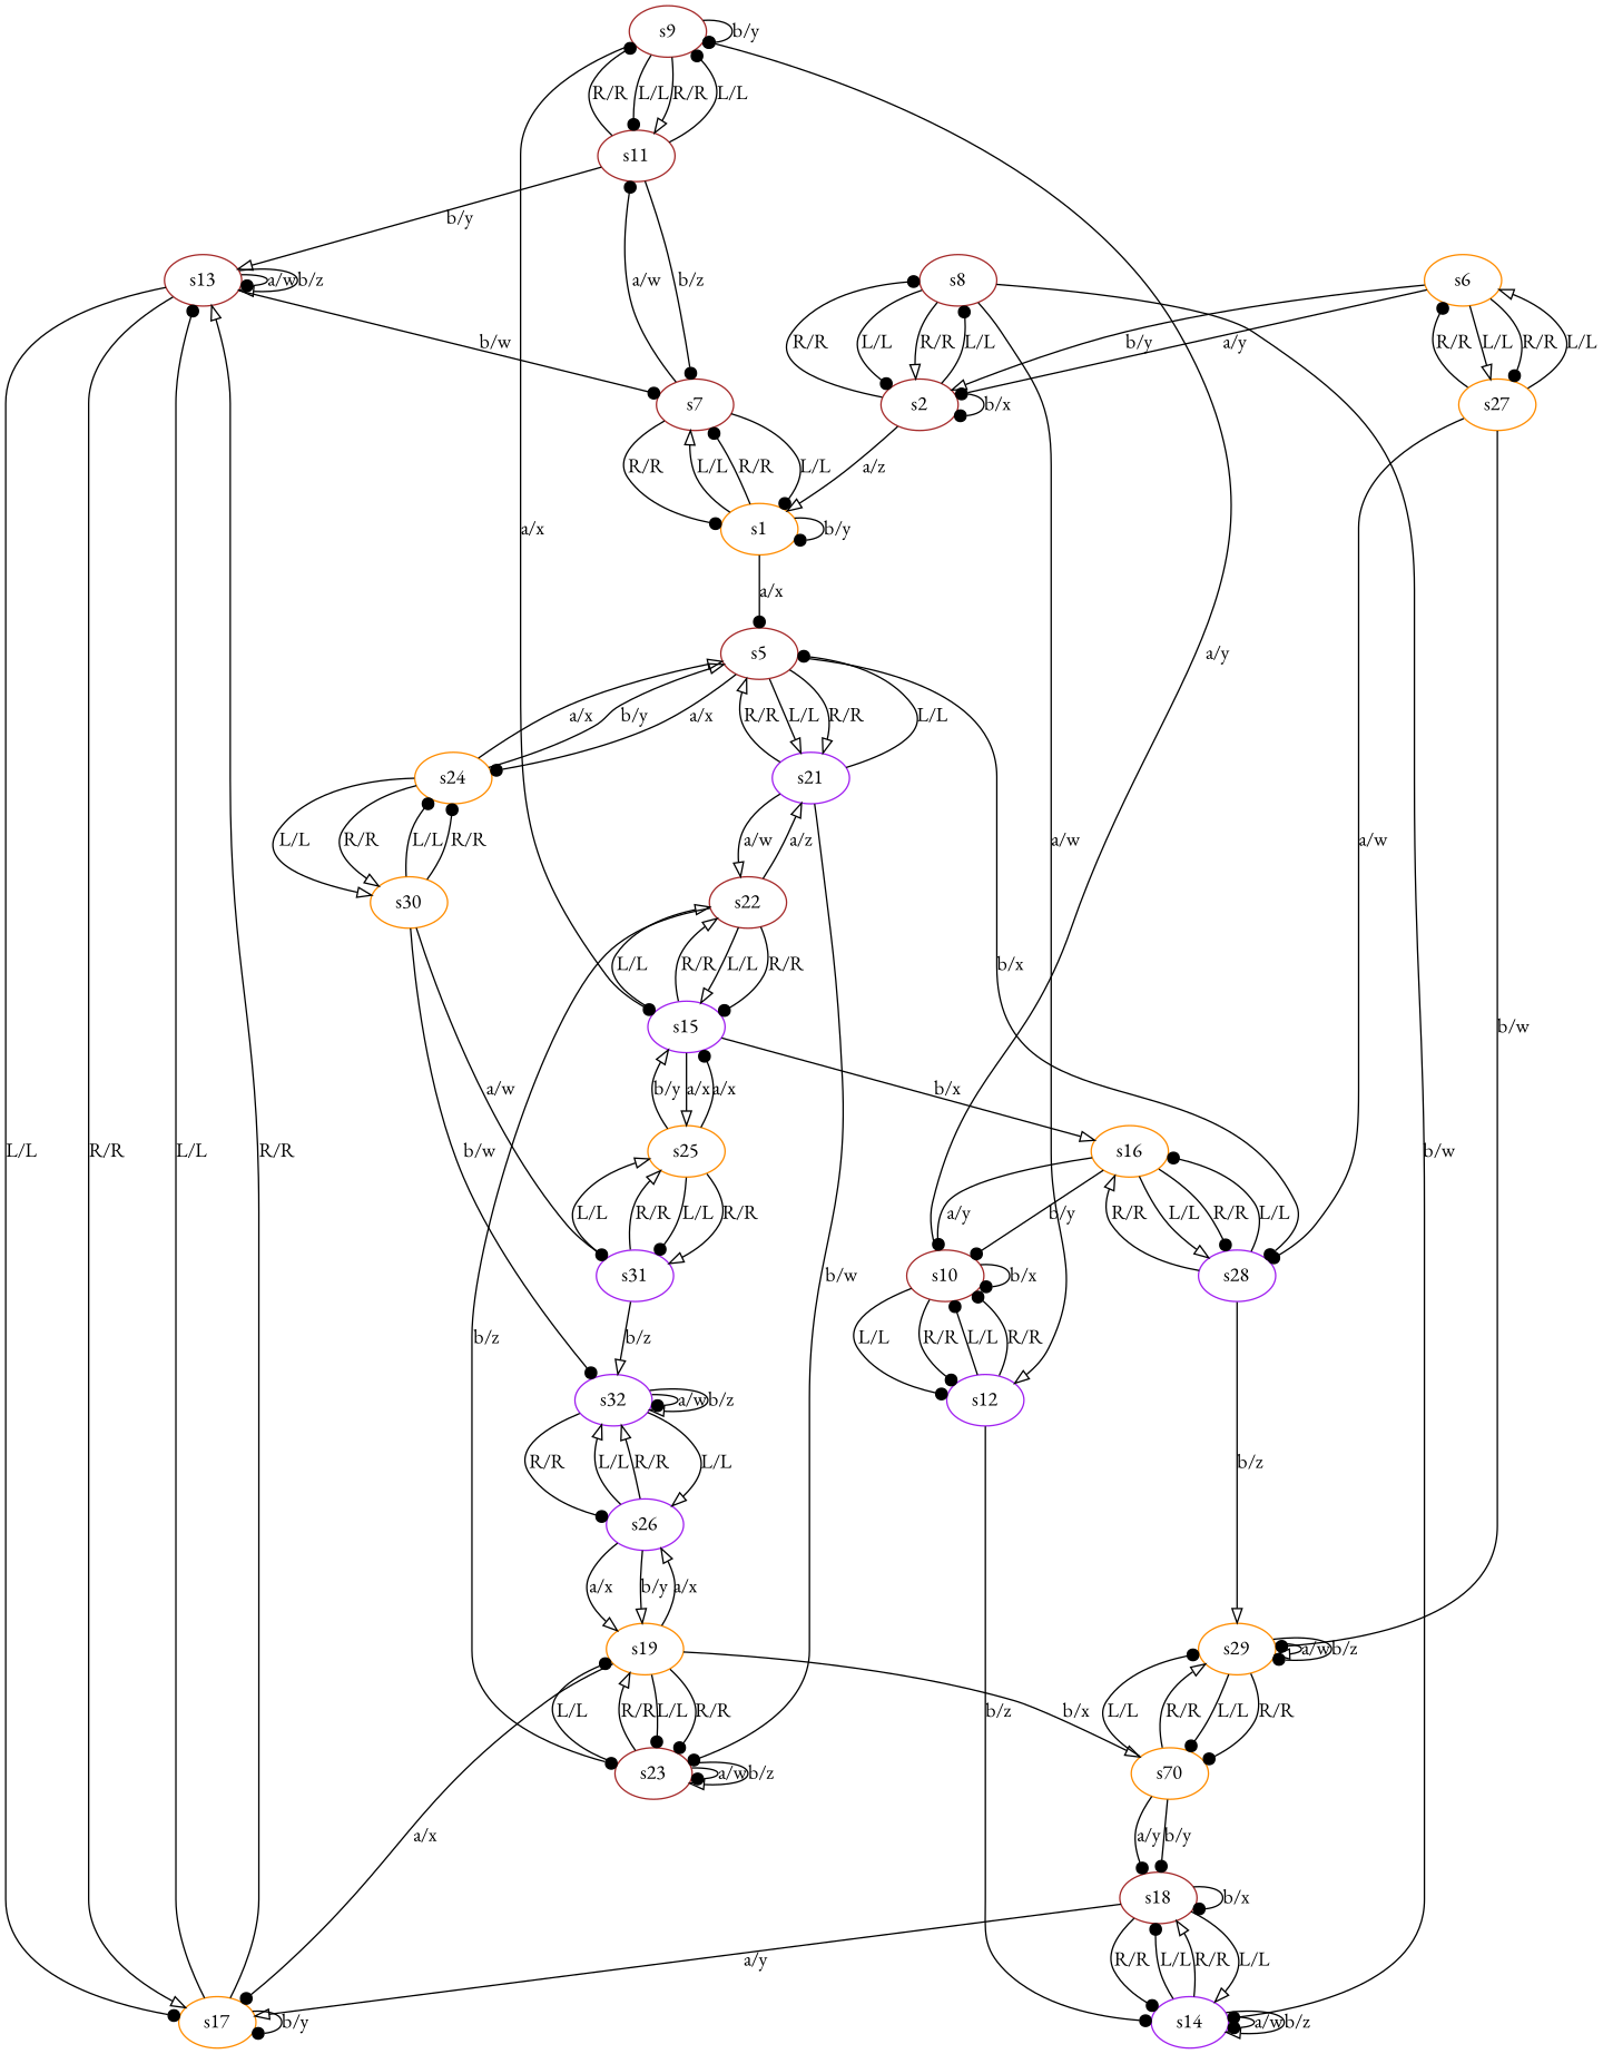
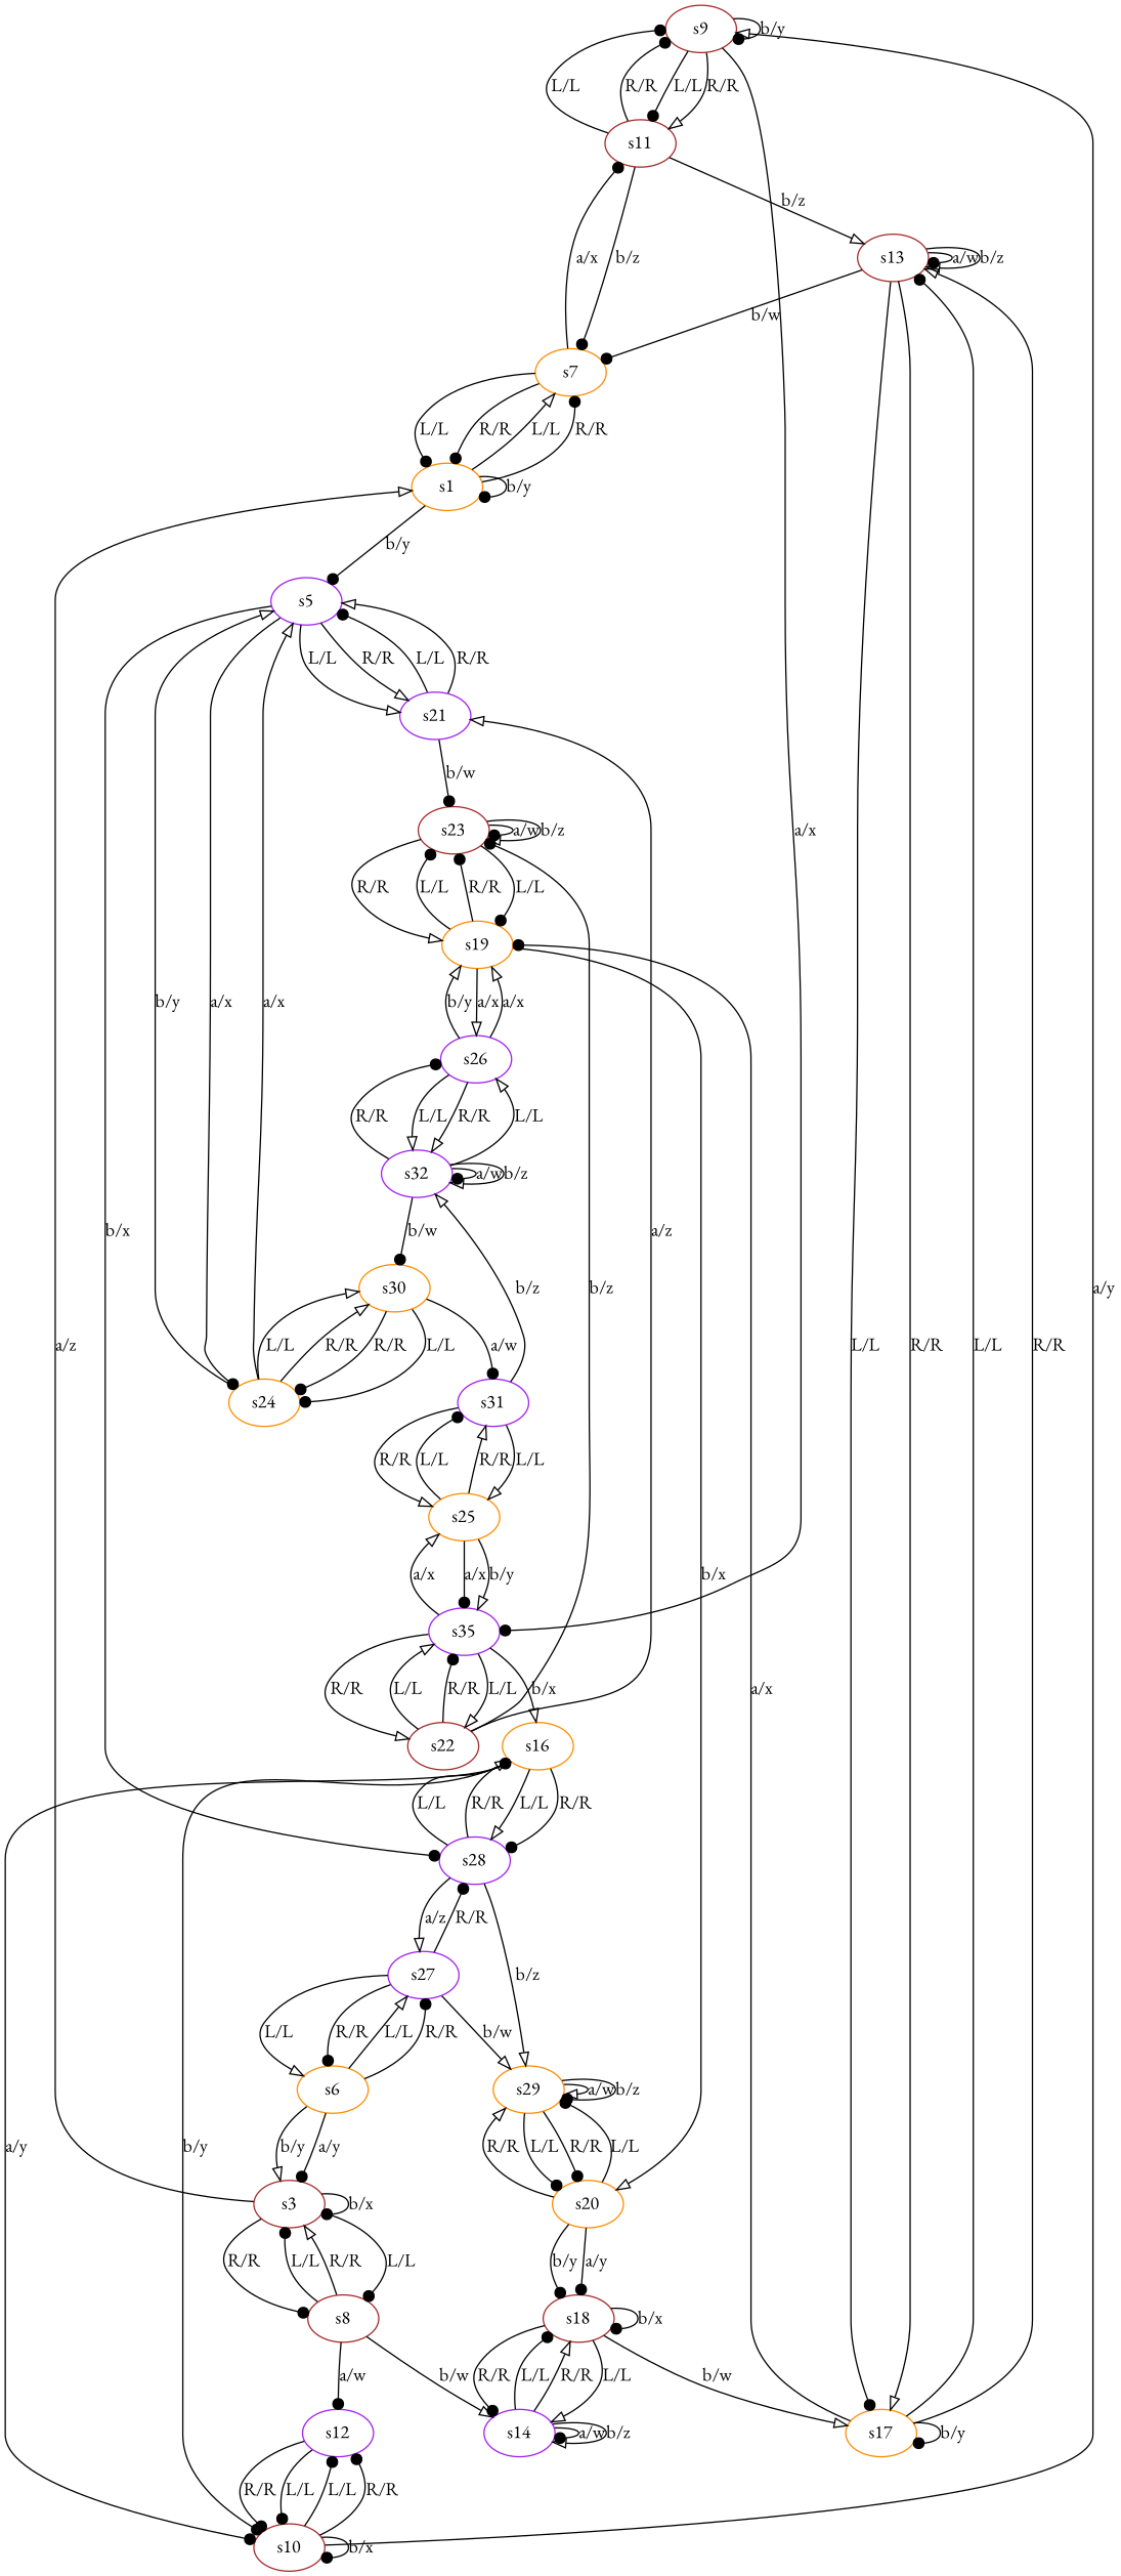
  digraph {
    fontname="EB Garamond"
    node [color=brown fontname="EB Garamond"]
    edge [arrowhead=dot fontname="EB Garamond"]
    s9
    s11
-   s15 [color=purple]
-   s7
+   s15 [color=purple label=s35]
+   s7 [color=darkorange]
    s13
    s22
    s25 [color=darkorange]
    s16 [color=darkorange]
    s1 [color=darkorange]
    s17 [color=darkorange]
    s21 [color=purple]
    s23
    s31 [color=purple]
    s28 [color=purple]
    s10
-   s5
+   s5 [color=purple]
    s24 [color=darkorange]
    s30 [color=darkorange]
    s6 [color=darkorange]
-   s2
-   s27 [color=darkorange]
+   s2 [label=s3]
+   s27 [color=purple]
    s8
    s12 [color=purple]
    s14 [color=purple]
    s18
    s19 [color=darkorange]
    s32 [color=purple]
    s29 [color=darkorange]
-   s20 [color=darkorange label=s70]
+   s20 [color=darkorange]
    s26 [color=purple]
    s9 -> s9 [label="b/y"]
    s9 -> s11 [label="L/L"]
    s9 -> s11 [arrowhead=onormal label="R/R"]
    s9 -> s15 [label="a/x"]
    s11 -> s9 [label="L/L"]
    s11 -> s9 [label="R/R"]
    s11 -> s7 [label="b/z"]
-   s11 -> s13 [arrowhead=onormal label="b/y"]
+   s11 -> s13 [arrowhead=onormal label="b/z"]
    s15 -> s22 [arrowhead=onormal label="L/L"]
    s15 -> s22 [arrowhead=onormal label="R/R"]
    s15 -> s25 [arrowhead=onormal label="a/x"]
    s15 -> s16 [arrowhead=onormal label="b/x"]
-   s7 -> s11 [label="a/w"]
+   s7 -> s11 [label="a/x"]
    s7 -> s1 [label="L/L"]
    s7 -> s1 [label="R/R"]
    s13 -> s7 [label="b/w"]
    s13 -> s13 [label="a/w"]
    s13 -> s13 [arrowhead=onormal label="b/z"]
    s13 -> s17 [label="L/L"]
    s13 -> s17 [arrowhead=onormal label="R/R"]
    s22 -> s15 [arrowhead=onormal label="L/L"]
    s22 -> s15 [label="R/R"]
    s22 -> s21 [arrowhead=onormal label="a/z"]
    s22 -> s23 [label="b/z"]
    s25 -> s15 [label="a/x"]
    s25 -> s15 [arrowhead=onormal label="b/y"]
    s25 -> s31 [label="L/L"]
    s25 -> s31 [arrowhead=onormal label="R/R"]
    s16 -> s28 [arrowhead=onormal label="L/L"]
    s16 -> s28 [label="R/R"]
    s16 -> s10 [label="a/y"]
    s16 -> s10 [label="b/y"]
    s1 -> s7 [arrowhead=onormal label="L/L"]
    s1 -> s7 [label="R/R"]
    s1 -> s1 [label="b/y"]
-   s1 -> s5 [label="a/x"]
+   s1 -> s5 [label="b/y"]
    s17 -> s13 [label="L/L"]
    s17 -> s13 [arrowhead=onormal label="R/R"]
    s17 -> s17 [label="b/y"]
-   s19 -> s17 [label="a/x"]
-   s21 -> s22 [arrowhead=onormal label="a/w"]
+   s17 -> s19 [label="a/x"]
    s21 -> s23 [label="b/w"]
    s21 -> s5 [label="L/L"]
    s21 -> s5 [arrowhead=onormal label="R/R"]
    s23 -> s23 [label="a/w"]
    s23 -> s23 [arrowhead=onormal label="b/z"]
    s23 -> s19 [label="L/L"]
    s23 -> s19 [arrowhead=onormal label="R/R"]
    s31 -> s25 [arrowhead=onormal label="L/L"]
    s31 -> s25 [arrowhead=onormal label="R/R"]
    s31 -> s32 [arrowhead=onormal label="b/z"]
    s28 -> s16 [label="L/L"]
    s28 -> s16 [arrowhead=onormal label="R/R"]
+   s28 -> s27 [arrowhead=onormal label="a/z"]
    s28 -> s29 [arrowhead=onormal label="b/z"]
-   s10 -> s9 [label="a/y"]
+   s10 -> s9 [arrowhead=onormal label="a/y"]
    s10 -> s10 [label="b/x"]
    s10 -> s12 [label="L/L"]
    s10 -> s12 [label="R/R"]
    s5 -> s21 [arrowhead=onormal label="L/L"]
    s5 -> s21 [arrowhead=onormal label="R/R"]
    s5 -> s28 [label="b/x"]
    s5 -> s24 [label="a/x"]
    s24 -> s5 [arrowhead=onormal label="a/x"]
    s24 -> s5 [arrowhead=onormal label="b/y"]
    s24 -> s30 [arrowhead=onormal label="L/L"]
    s24 -> s30 [arrowhead=onormal label="R/R"]
    s30 -> s31 [label="a/w"]
    s30 -> s24 [label="L/L"]
    s30 -> s24 [label="R/R"]
-   s30 -> s32 [label="b/w"]
+   s32 -> s30 [label="b/w"]
    s6 -> s2 [label="a/y"]
    s6 -> s2 [arrowhead=onormal label="b/y"]
    s6 -> s27 [arrowhead=onormal label="L/L"]
    s6 -> s27 [label="R/R"]
    s2 -> s1 [arrowhead=onormal label="a/z"]
    s2 -> s2 [label="b/x"]
    s2 -> s8 [label="L/L"]
    s2 -> s8 [label="R/R"]
-   s27 -> s28 [label="a/w"]
+   s27 -> s28 [label="R/R"]
    s27 -> s6 [arrowhead=onormal label="L/L"]
    s27 -> s6 [label="R/R"]
-   s27 -> s29 [label="b/w"]
+   s27 -> s29 [arrowhead=onormal label="b/w"]
    s8 -> s2 [label="L/L"]
    s8 -> s2 [arrowhead=onormal label="R/R"]
-   s8 -> s12 [arrowhead=onormal label="a/w"]
-   s8 -> s14 [label="b/w"]
+   s8 -> s12 [label="a/w"]
+   s8 -> s14 [arrowhead=onormal label="b/w"]
    s12 -> s10 [label="L/L"]
    s12 -> s10 [label="R/R"]
-   s12 -> s14 [label="b/z"]
    s14 -> s14 [label="a/w"]
    s14 -> s14 [arrowhead=onormal label="b/z"]
    s14 -> s18 [label="L/L"]
    s14 -> s18 [arrowhead=onormal label="R/R"]
-   s18 -> s17 [arrowhead=onormal label="a/y"]
+   s18 -> s17 [arrowhead=onormal label="b/w"]
    s18 -> s14 [arrowhead=onormal label="L/L"]
    s18 -> s14 [label="R/R"]
    s18 -> s18 [label="b/x"]
    s19 -> s23 [label="L/L"]
    s19 -> s23 [label="R/R"]
    s19 -> s20 [arrowhead=onormal label="b/x"]
    s19 -> s26 [arrowhead=onormal label="a/x"]
    s32 -> s32 [label="a/w"]
    s32 -> s32 [arrowhead=onormal label="b/z"]
    s32 -> s26 [arrowhead=onormal label="L/L"]
    s32 -> s26 [label="R/R"]
    s29 -> s29 [arrowhead=onormal label="a/w"]
    s29 -> s29 [label="b/z"]
    s29 -> s20 [label="L/L"]
    s29 -> s20 [label="R/R"]
    s20 -> s18 [label="a/y"]
    s20 -> s18 [label="b/y"]
    s20 -> s29 [label="L/L"]
    s20 -> s29 [arrowhead=onormal label="R/R"]
    s26 -> s19 [arrowhead=onormal label="a/x"]
    s26 -> s19 [arrowhead=onormal label="b/y"]
    s26 -> s32 [arrowhead=onormal label="L/L"]
    s26 -> s32 [arrowhead=onormal label="R/R"]
  }
